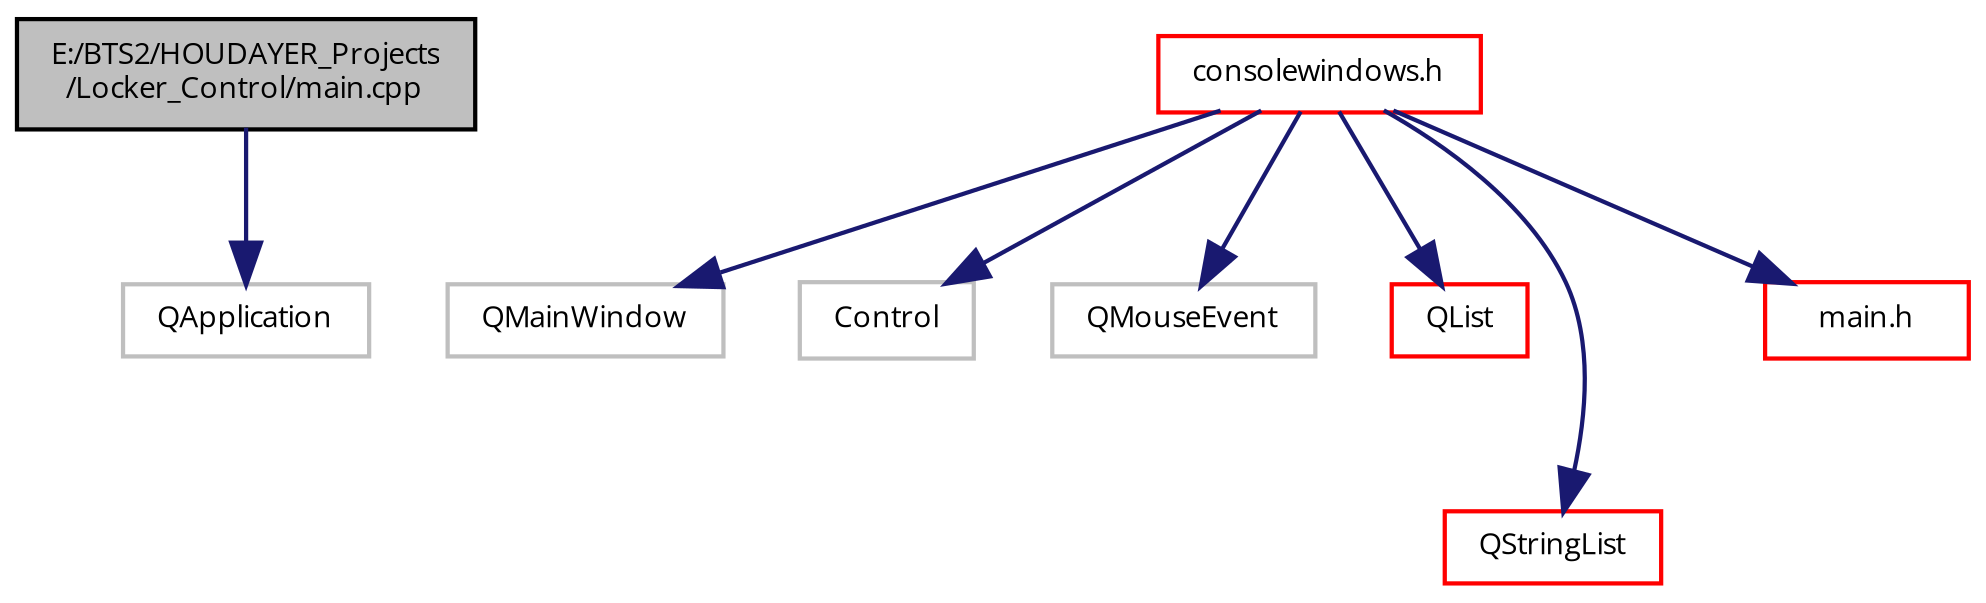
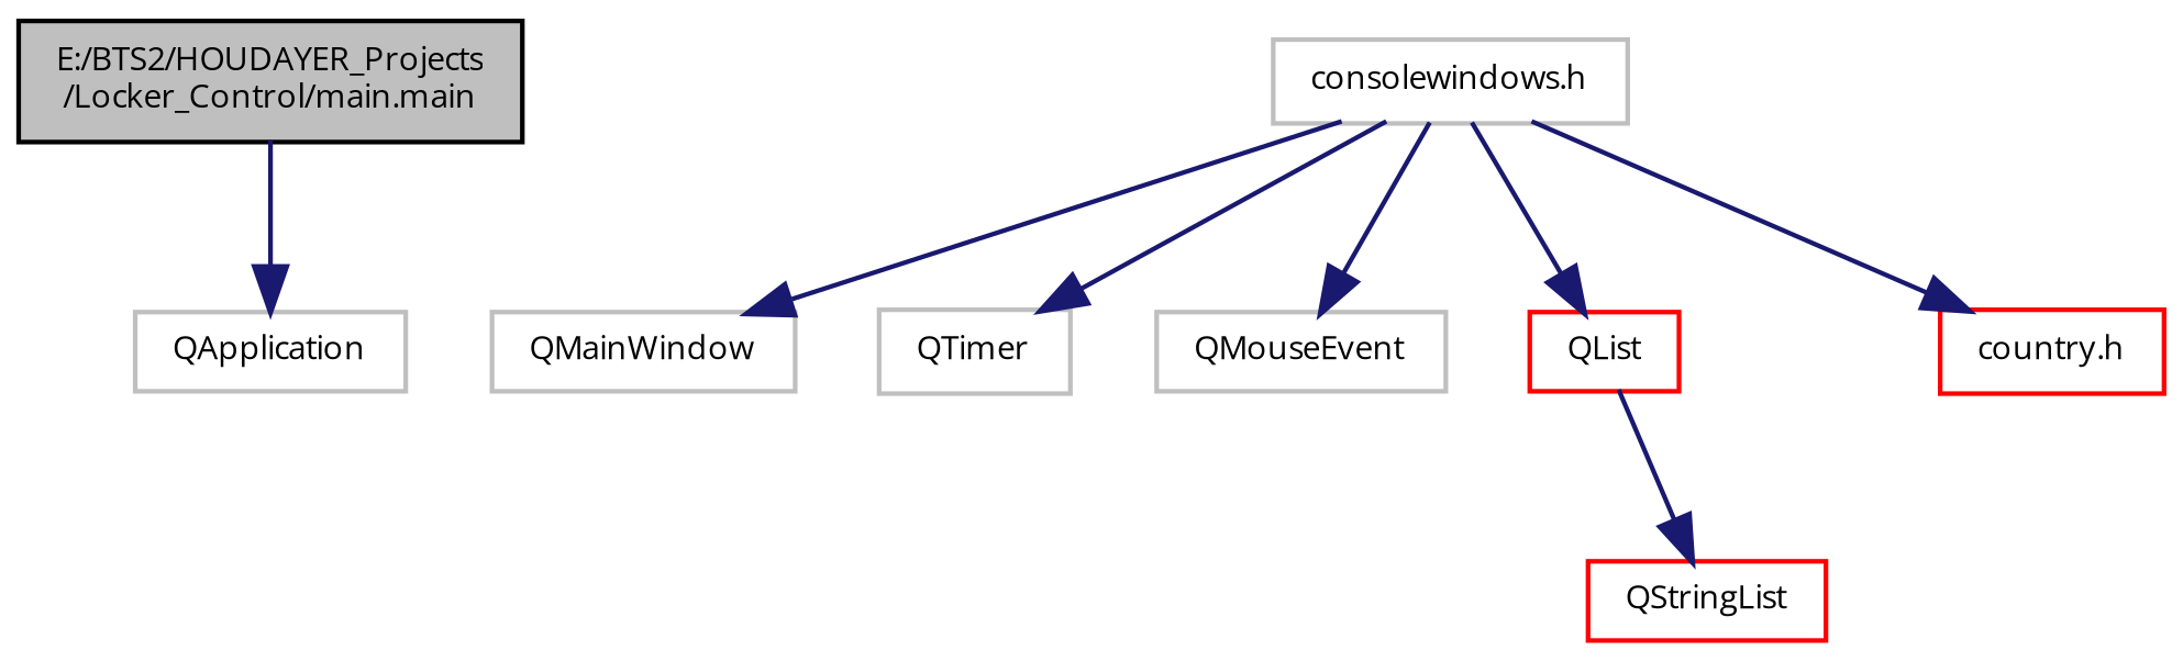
  digraph {
    fontname="Open Sans"
    node [color=grey75 fontname="Open Sans" fontsize=7 shape=record]
    edge [color=midnightblue fontname="Open Sans" fontsize=7 labelfontname=Helvetica labelfontsize=7 style=solid]
-   n1 [color=black fillcolor=grey75 fontcolor=black height=0.2 label="E:/BTS2/HOUDAYER_Projects\l/Locker_Control/main.cpp" style=filled width=0.4]
+   n1 [color=black fillcolor=grey75 fontcolor=black height=0.2 label="E:/BTS2/HOUDAYER_Projects\l/Locker_Control/main.main" style=filled width=0.4]
    n2 [height=0.2 label=QApplication width=0.4]
-   n3 [color=red height=0.2 label="consolewindows.h" width=0.4]
+   n3 [height=0.2 label="consolewindows.h" width=0.4]
    n4 [height=0.2 label=QMainWindow width=0.4]
-   n5 [height=0.2 label=Control width=0.4]
+   n5 [height=0.2 label=QTimer width=0.4]
    n6 [height=0.2 label=QMouseEvent width=0.4]
    n7 [color=red height=0.2 label=QList width=0.4]
    n8 [color=red height=0.2 label=QStringList width=0.4]
-   n9 [color=red height=0.2 label="main.h" width=0.4]
+   n9 [color=red height=0.2 label="country.h" width=0.4]
    n1 -> n2
    n3 -> n4
    n3 -> n5
    n3 -> n6
    n3 -> n7
-   n3 -> n8
+   n7 -> n8
    n3 -> n9
  }
